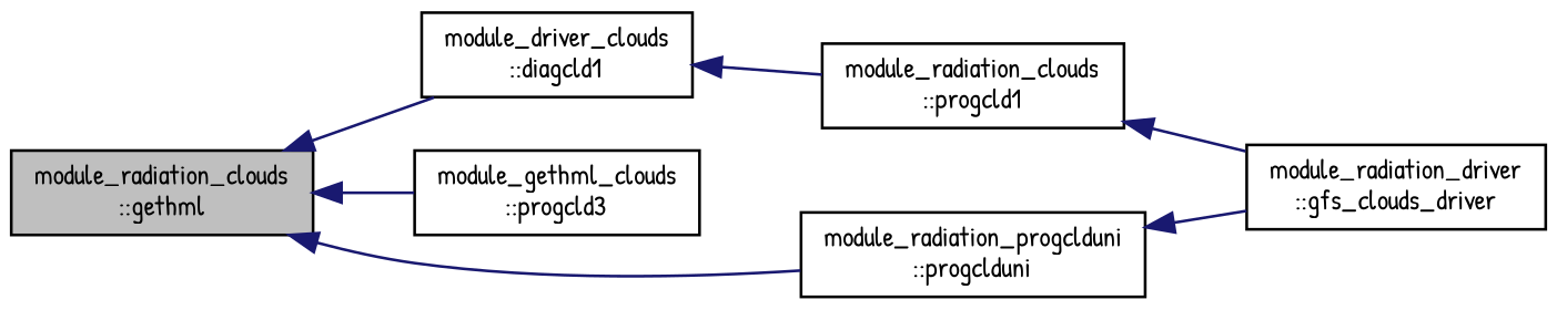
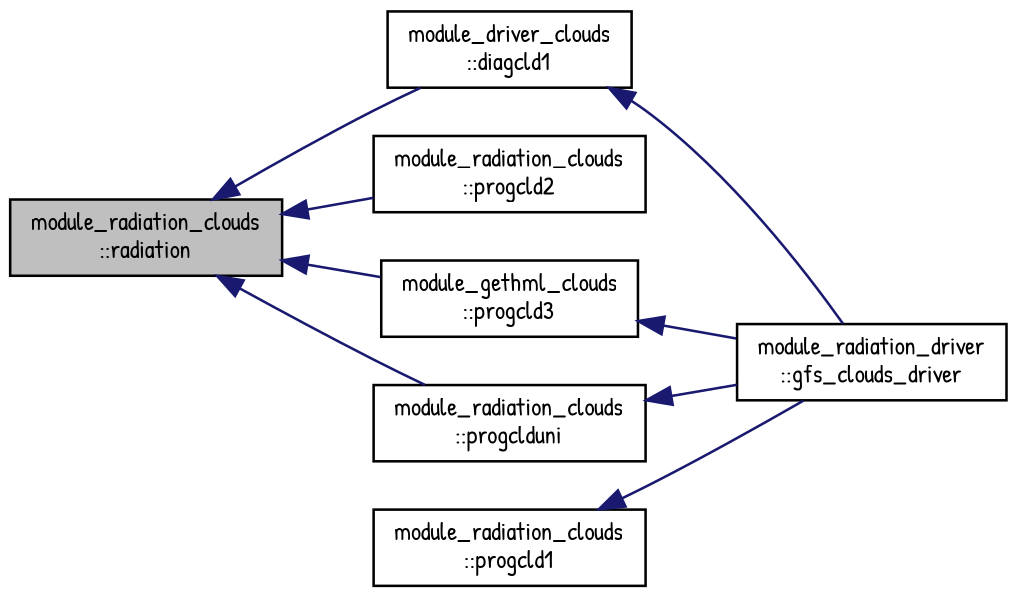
  digraph {
    fontname="Patrick Hand"
    rankdir=LR
    node [color=black fillcolor=white fontname="Patrick Hand" fontsize=10 shape=record style=filled]
    edge [color=midnightblue dir=back fontname="Patrick Hand" fontsize=10 labelfontname=Helvetica labelfontsize=10 style=solid]
-   n1 [fillcolor=grey75 fontcolor=black height=0.2 label="module_radiation_clouds\l::gethml" width=0.4]
+   n1 [fillcolor=grey75 fontcolor=black height=0.2 label="module_radiation_clouds\l::radiation" width=0.4]
    n2 [height=0.2 label="module_driver_clouds\l::diagcld1" width=0.4]
+   n3 [height=0.2 label="module_radiation_clouds\l::progcld2" width=0.4]
    n4 [height=0.2 label="module_gethml_clouds\l::progcld3" width=0.4]
-   n5 [height=0.2 label="module_radiation_progclduni\l::progclduni" width=0.4]
+   n5 [height=0.2 label="module_radiation_clouds\l::progclduni" width=0.4]
    n6 [height=0.2 label="module_radiation_driver\l::gfs_clouds_driver" width=0.4]
    n7 [height=0.2 label="module_radiation_clouds\l::progcld1" width=0.4]
    n1 -> n2
+   n1 -> n3
    n1 -> n4
    n1 -> n5
-   n2 -> n7
+   n2 -> n6
+   n4 -> n6
    n5 -> n6
    n7 -> n6
  }
